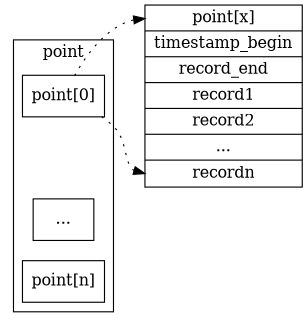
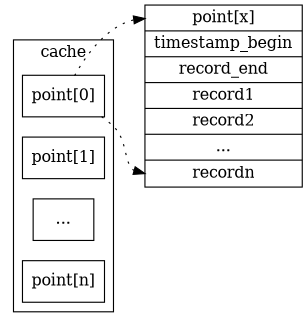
  digraph {
    rank=same
    rankdir=LR
    node [shape=record]
    edge [style=dotted]
    n1 [label="point[0]"]
+   n2 [label="point[1]"]
    n3 [label="..."]
    n4 [label="point[n]"]
    n5 [label="<px>point[x] |                  timestamp_begin |                  record_end |                  record1 |                  record2 |                  ... |                  <rn>recordn"]
    subgraph cluster_1 {
-     label=point
+     label=cache
      n1
+     n2
      n3
      n4
    }
    n1 -> n5 [headport=px]
    n1 -> n5 [headport=rn]
  }
